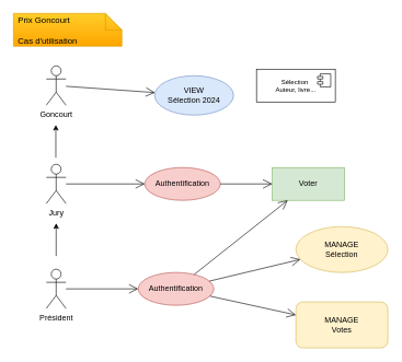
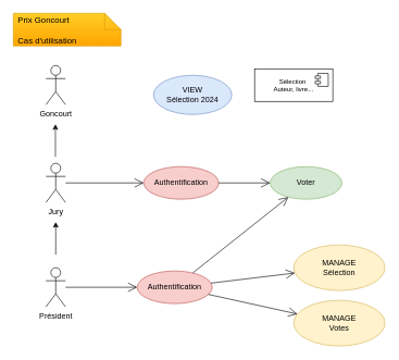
  <mxCell id="0" />
  <mxCell id="1" parent="0" />
  <mxCell id="2" value="Goncourt" style="shape=umlActor;verticalLabelPosition=bottom;verticalAlign=top;html=1;outlineConnect=0;" parent="1" vertex="1"><mxGeometry x="70" y="100" width="30" height="60" as="geometry" /></mxCell>
  <mxCell id="3" value="Jury" style="shape=umlActor;verticalLabelPosition=bottom;verticalAlign=top;html=1;outlineConnect=0;" parent="1" vertex="1"><mxGeometry x="70" y="250" width="30" height="60" as="geometry" /></mxCell>
  <mxCell id="4" style="edgeStyle=orthogonalEdgeStyle;rounded=0;orthogonalLoop=1;jettySize=auto;html=1;" edge="1" parent="1"><mxGeometry relative="1" as="geometry"><mxPoint x="85" y="340" as="targetPoint" /><mxPoint x="85" y="390" as="sourcePoint" /></mxGeometry></mxCell>
  <mxCell id="5" value="Président" style="shape=umlActor;verticalLabelPosition=bottom;verticalAlign=top;html=1;outlineConnect=0;" parent="1" vertex="1"><mxGeometry x="70" y="410" width="30" height="60" as="geometry" /></mxCell>
  <mxCell id="6" value="" style="shape=note2;boundedLbl=1;whiteSpace=wrap;html=1;size=25;verticalAlign=top;align=center;fillColor=#ffcd28;strokeColor=#d79b00;gradientColor=#ffa500;" parent="1" vertex="1"><mxGeometry x="20" y="20" width="165" height="50" as="geometry" /></mxCell>
  <mxCell id="7" value="&#10;Prix Goncourt&#10;&#10;Cas d'utilisation" style="resizeWidth=1;part=1;strokeColor=none;fillColor=none;align=left;spacingLeft=5;fontSize=13;" parent="6" vertex="1"><mxGeometry width="165" height="35" relative="1" as="geometry" /></mxCell>
  <mxCell id="8" value="VIEW&lt;br&gt;Sélection 2024" style="ellipse;whiteSpace=wrap;html=1;fillColor=#dae8fc;strokeColor=#6c8ebf;" parent="1" vertex="1"><mxGeometry x="235" y="115" width="120" height="60" as="geometry" /></mxCell>
  <mxCell id="9" value="Sélection&amp;nbsp;&lt;br style=&quot;font-size: 10px;&quot;&gt;Auteur, livre..." style="html=1;dropTarget=0;whiteSpace=wrap;fontSize=10;" parent="1" vertex="1"><mxGeometry x="390" y="105" width="120" height="50" as="geometry" /></mxCell>
  <mxCell id="10" value="" style="shape=module;jettyWidth=8;jettyHeight=4;" parent="9" vertex="1"><mxGeometry x="1" width="20" height="20" relative="1" as="geometry"><mxPoint x="-27" y="7" as="offset" /></mxGeometry></mxCell>
  <mxCell id="11" value="Authentification" style="ellipse;whiteSpace=wrap;html=1;fillColor=#f8cecc;strokeColor=#b85450;" parent="1" vertex="1"><mxGeometry x="220" y="255" width="115" height="50" as="geometry" /></mxCell>
- <mxCell id="12" value="Voter" style="whiteSpace=wrap;html=1;fillColor=#d5e8d4;strokeColor=#82b366;rounded=0;" parent="1" vertex="1"><mxGeometry x="414" y="255" width="110" height="50" as="geometry" /></mxCell>
- <mxCell id="13" value="MANAGE&lt;br&gt;Sélection" style="ellipse;whiteSpace=wrap;html=1;fillColor=#fff2cc;strokeColor=#d6b656;" parent="1" vertex="1"><mxGeometry x="450" y="345" width="140" height="70" as="geometry" /></mxCell>
- <mxCell id="14" value="MANAGE&lt;br&gt;Votes" style="whiteSpace=wrap;html=1;fillColor=#fff2cc;strokeColor=#d6b656;rounded=1;" parent="1" vertex="1"><mxGeometry x="450" y="460" width="140" height="70" as="geometry" /></mxCell>
+ <mxCell id="12" value="Voter" style="ellipse;whiteSpace=wrap;html=1;fillColor=#d5e8d4;strokeColor=#82b366;" parent="1" vertex="1"><mxGeometry x="414" y="255" width="110" height="50" as="geometry" /></mxCell>
+ <mxCell id="13" value="MANAGE&lt;br&gt;Sélection" style="ellipse;whiteSpace=wrap;html=1;fillColor=#fff2cc;strokeColor=#d6b656;" parent="1" vertex="1"><mxGeometry x="450" y="375" width="140" height="70" as="geometry" /></mxCell>
+ <mxCell id="14" value="MANAGE&lt;br&gt;Votes" style="ellipse;whiteSpace=wrap;html=1;fillColor=#fff2cc;strokeColor=#d6b656;" parent="1" vertex="1"><mxGeometry x="450" y="460" width="140" height="70" as="geometry" /></mxCell>
  <mxCell id="15" value="" style="endArrow=open;endFill=1;endSize=12;html=1;rounded=0;" parent="1" source="3" target="11" edge="1"><mxGeometry width="160" relative="1" as="geometry"><mxPoint x="110" y="465" as="sourcePoint" /><mxPoint x="200" y="464.5" as="targetPoint" /><Array as="points" /></mxGeometry></mxCell>
  <mxCell id="16" value="" style="endArrow=open;endFill=1;endSize=12;html=1;rounded=0;" parent="1" source="5" target="18" edge="1"><mxGeometry width="160" relative="1" as="geometry"><mxPoint x="330" y="510" as="sourcePoint" /><mxPoint x="490" y="510" as="targetPoint" /></mxGeometry></mxCell>
  <mxCell id="17" value="" style="endArrow=open;endFill=1;endSize=12;html=1;rounded=0;" parent="1" source="11" target="12" edge="1"><mxGeometry width="160" relative="1" as="geometry"><mxPoint x="330" y="510" as="sourcePoint" /><mxPoint x="490" y="510" as="targetPoint" /></mxGeometry></mxCell>
  <mxCell id="18" value="Authentification" style="ellipse;whiteSpace=wrap;html=1;fillColor=#f8cecc;strokeColor=#b85450;" parent="1" vertex="1"><mxGeometry x="210" y="415" width="115" height="50" as="geometry" /></mxCell>
  <mxCell id="19" value="" style="endArrow=open;endFill=1;endSize=12;html=1;rounded=0;" parent="1" source="18" target="12" edge="1"><mxGeometry width="160" relative="1" as="geometry"><mxPoint x="330" y="510" as="sourcePoint" /><mxPoint x="490" y="510" as="targetPoint" /></mxGeometry></mxCell>
  <mxCell id="20" value="" style="endArrow=open;endFill=1;endSize=12;html=1;rounded=0;" parent="1" source="18" target="13" edge="1"><mxGeometry width="160" relative="1" as="geometry"><mxPoint x="330" y="510" as="sourcePoint" /><mxPoint x="490" y="510" as="targetPoint" /></mxGeometry></mxCell>
  <mxCell id="21" value="" style="endArrow=open;endFill=1;endSize=12;html=1;rounded=0;" parent="1" source="18" target="14" edge="1"><mxGeometry width="160" relative="1" as="geometry"><mxPoint x="330" y="510" as="sourcePoint" /><mxPoint x="490" y="510" as="targetPoint" /></mxGeometry></mxCell>
- <mxCell id="22" value="" style="endArrow=open;endFill=1;endSize=12;html=1;rounded=0;" parent="1" source="2" target="8" edge="1"><mxGeometry width="160" relative="1" as="geometry"><mxPoint x="330" y="410" as="sourcePoint" /><mxPoint x="490" y="410" as="targetPoint" /></mxGeometry></mxCell>
  <mxCell id="23" style="edgeStyle=orthogonalEdgeStyle;rounded=0;orthogonalLoop=1;jettySize=auto;html=1;" edge="1" parent="1"><mxGeometry relative="1" as="geometry"><mxPoint x="84.5" y="190" as="targetPoint" /><mxPoint x="84.5" y="240" as="sourcePoint" /></mxGeometry></mxCell>
